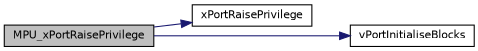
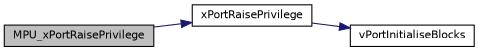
  digraph {
    rankdir=LR
    node [color=black fillcolor=white fontname=Helvetica fontsize=10 shape=record style=filled]
    edge [color=midnightblue fontname=Helvetica fontsize=10 labelfontname=Helvetica labelfontsize=10 style=solid]
    n1 [fillcolor=grey75 fontcolor=black height=0.2 label=MPU_xPortRaisePrivilege width=0.4]
    n2 [height=0.2 label=xPortRaisePrivilege width=0.4]
    n3 [height=0.2 label=vPortInitialiseBlocks width=0.4]
    n1 -> n2
-   n1 -> n3
+   n2 -> n3
  }
